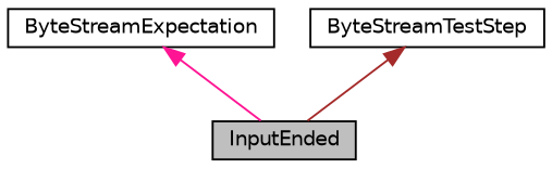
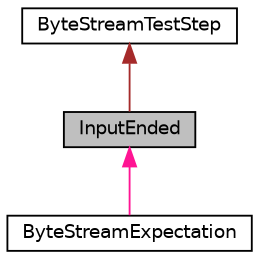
  digraph {
    node [color=black fillcolor=white fontname=Helvetica fontsize=10 shape=record style=filled]
    edge [dir=back fontname=Helvetica fontsize=10 labelfontname=Helvetica labelfontsize=10 style=solid]
    n1 [fillcolor=grey75 fontcolor=black height=0.2 label=InputEnded width=0.4]
    n2 [height=0.2 label=ByteStreamExpectation width=0.4]
    n3 [height=0.2 label=ByteStreamTestStep width=0.4]
-   n2 -> n1 [color=deeppink]
+   n1 -> n2 [color=deeppink]
    n3 -> n1 [color=brown]
  }
